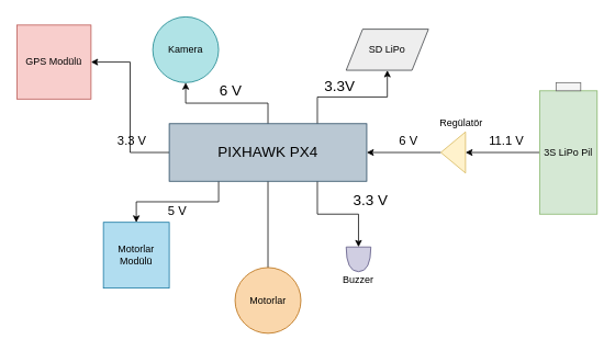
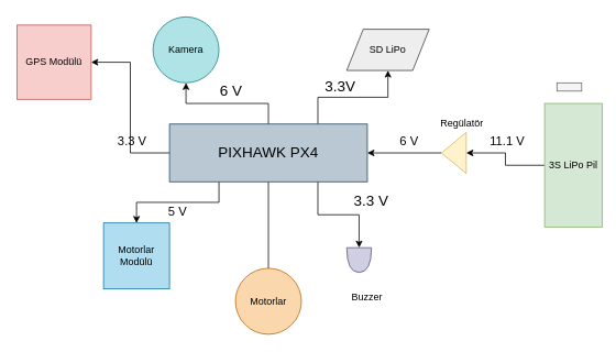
  <mxCell id="0" />
  <mxCell id="1" parent="0" />
  <mxCell id="2" style="edgeStyle=orthogonalEdgeStyle;rounded=0;orthogonalLoop=1;jettySize=auto;html=1;entryX=1;entryY=0.5;entryDx=0;entryDy=0;" parent="1" source="8" target="9" edge="1"><mxGeometry relative="1" as="geometry" /></mxCell>
  <mxCell id="3" style="edgeStyle=orthogonalEdgeStyle;rounded=0;orthogonalLoop=1;jettySize=auto;html=1;entryX=0;entryY=0.5;entryDx=0;entryDy=0;endArrow=none;" parent="1" source="8" target="14" edge="1"><mxGeometry relative="1" as="geometry" /></mxCell>
  <mxCell id="4" style="edgeStyle=orthogonalEdgeStyle;rounded=0;orthogonalLoop=1;jettySize=auto;html=1;exitX=0.25;exitY=1;exitDx=0;exitDy=0;" parent="1" source="8" target="10" edge="1"><mxGeometry relative="1" as="geometry" /></mxCell>
  <mxCell id="5" style="edgeStyle=orthogonalEdgeStyle;rounded=0;orthogonalLoop=1;jettySize=auto;html=1;entryX=0.5;entryY=1;entryDx=0;entryDy=0;" parent="1" source="8" target="18" edge="1"><mxGeometry relative="1" as="geometry" /></mxCell>
  <mxCell id="6" style="edgeStyle=orthogonalEdgeStyle;rounded=0;orthogonalLoop=1;jettySize=auto;html=1;exitX=0.75;exitY=1;exitDx=0;exitDy=0;entryX=0;entryY=0.5;entryDx=0;entryDy=0;entryPerimeter=0;" parent="1" source="8" target="24" edge="1"><mxGeometry relative="1" as="geometry" /></mxCell>
  <mxCell id="7" style="edgeStyle=orthogonalEdgeStyle;rounded=0;orthogonalLoop=1;jettySize=auto;html=1;exitX=0.75;exitY=0;exitDx=0;exitDy=0;entryX=0.5;entryY=1;entryDx=0;entryDy=0;" parent="1" source="8" target="27" edge="1"><mxGeometry relative="1" as="geometry" /></mxCell>
  <mxCell id="8" value="&lt;font style=&quot;font-size: 18px&quot;&gt;PIXHAWK PX4&lt;/font&gt;" style="rounded=0;whiteSpace=wrap;html=1;fillColor=#bac8d3;strokeColor=#23445d;" parent="1" vertex="1"><mxGeometry x="205" y="150" width="240" height="70" as="geometry" /></mxCell>
  <mxCell id="9" value="GPS Modülü" style="whiteSpace=wrap;html=1;aspect=fixed;fillColor=#f8cecc;strokeColor=#b85450;" parent="1" vertex="1"><mxGeometry x="20" y="30" width="90" height="90" as="geometry" /></mxCell>
  <mxCell id="10" value="Motorlar Modülü" style="whiteSpace=wrap;html=1;aspect=fixed;fillColor=#b1ddf0;strokeColor=#10739e;" parent="1" vertex="1"><mxGeometry x="125" y="270" width="80" height="80" as="geometry" /></mxCell>
  <mxCell id="11" style="edgeStyle=orthogonalEdgeStyle;rounded=0;orthogonalLoop=1;jettySize=auto;html=1;exitX=0;exitY=0.5;exitDx=0;exitDy=0;entryX=0;entryY=0.5;entryDx=0;entryDy=0;" parent="1" source="12" target="22" edge="1"><mxGeometry relative="1" as="geometry" /></mxCell>
- <mxCell id="12" value="3S LiPo Pil" style="rounded=0;whiteSpace=wrap;html=1;fillColor=#d5e8d4;strokeColor=#82b366;" parent="1" vertex="1"><mxGeometry x="655" y="110" width="70" height="150" as="geometry" /></mxCell>
+ <mxCell id="12" value="3S LiPo Pil" style="rounded=0;whiteSpace=wrap;html=1;fillColor=#d5e8d4;strokeColor=#82b366;" parent="1" vertex="1"><mxGeometry x="660" y="125" width="70" height="150" as="geometry" /></mxCell>
  <mxCell id="13" value="" style="rounded=0;whiteSpace=wrap;html=1;fillColor=#f5f5f5;strokeColor=#666666;fontColor=#333333;" parent="1" vertex="1"><mxGeometry x="675" y="100" width="30" height="10" as="geometry" /></mxCell>
  <mxCell id="14" value="Motorlar" style="ellipse;whiteSpace=wrap;html=1;aspect=fixed;fillColor=#fad7ac;strokeColor=#b46504;direction=south;" parent="1" vertex="1"><mxGeometry x="285" y="325" width="80" height="80" as="geometry" /></mxCell>
  <mxCell id="15" value="&lt;span style=&quot;font-size: 15px&quot;&gt;3.3 V&lt;/span&gt;" style="text;html=1;strokeColor=none;fillColor=none;align=center;verticalAlign=middle;whiteSpace=wrap;rounded=0;" parent="1" vertex="1"><mxGeometry x="115" y="160" width="90" height="20" as="geometry" /></mxCell>
  <mxCell id="16" value="&lt;font style=&quot;font-size: 15px&quot;&gt;6 V&lt;/font&gt;" style="text;html=1;strokeColor=none;fillColor=none;align=center;verticalAlign=middle;whiteSpace=wrap;rounded=0;" parent="1" vertex="1"><mxGeometry x="456" y="160" width="80" height="20" as="geometry" /></mxCell>
  <mxCell id="17" value="&lt;font style=&quot;font-size: 15px&quot;&gt;5 V&lt;/font&gt;" style="text;html=1;strokeColor=none;fillColor=none;align=center;verticalAlign=middle;whiteSpace=wrap;rounded=0;" parent="1" vertex="1"><mxGeometry x="175" y="250" width="80" height="10" as="geometry" /></mxCell>
  <mxCell id="18" value="&lt;font style=&quot;font-size: 12px&quot;&gt;Kamera&lt;/font&gt;" style="ellipse;whiteSpace=wrap;html=1;aspect=fixed;fillColor=#b0e3e6;strokeColor=#0e8088;" parent="1" vertex="1"><mxGeometry x="185" y="20" width="80" height="80" as="geometry" /></mxCell>
  <mxCell id="19" value="&lt;font style=&quot;font-size: 18px&quot;&gt;6 V&lt;/font&gt;" style="text;html=1;strokeColor=none;fillColor=none;align=center;verticalAlign=middle;whiteSpace=wrap;rounded=0;" parent="1" vertex="1"><mxGeometry x="235" y="100" width="90" height="20" as="geometry" /></mxCell>
  <mxCell id="20" style="edgeStyle=orthogonalEdgeStyle;rounded=0;orthogonalLoop=1;jettySize=auto;html=1;exitX=0.5;exitY=1;exitDx=0;exitDy=0;" parent="1" source="17" target="17" edge="1"><mxGeometry relative="1" as="geometry" /></mxCell>
  <mxCell id="21" style="edgeStyle=orthogonalEdgeStyle;rounded=0;orthogonalLoop=1;jettySize=auto;html=1;exitX=1;exitY=0.5;exitDx=0;exitDy=0;entryX=1;entryY=0.5;entryDx=0;entryDy=0;" parent="1" source="22" target="8" edge="1"><mxGeometry relative="1" as="geometry" /></mxCell>
  <mxCell id="22" value="" style="triangle;whiteSpace=wrap;html=1;rotation=-180;fillColor=#fff2cc;strokeColor=#d6b656;" parent="1" vertex="1"><mxGeometry x="535" y="160" width="30" height="50" as="geometry" /></mxCell>
  <mxCell id="23" value="Regülatör" style="text;html=1;strokeColor=none;fillColor=none;align=center;verticalAlign=middle;whiteSpace=wrap;rounded=0;" parent="1" vertex="1"><mxGeometry x="525" y="140" width="70" height="20" as="geometry" /></mxCell>
  <mxCell id="24" value="" style="shape=or;whiteSpace=wrap;html=1;rotation=90;fillColor=#d0cee2;strokeColor=#56517e;" parent="1" vertex="1"><mxGeometry x="420" y="300" width="30" height="30" as="geometry" /></mxCell>
- <mxCell id="25" value="Buzzer" style="text;html=1;strokeColor=none;fillColor=none;align=center;verticalAlign=middle;whiteSpace=wrap;rounded=0;" parent="1" vertex="1"><mxGeometry x="415" y="330" width="40" height="20" as="geometry" /></mxCell>
+ <mxCell id="25" value="Buzzer" style="text;html=1;strokeColor=none;fillColor=none;align=center;verticalAlign=middle;whiteSpace=wrap;rounded=0;" parent="1" vertex="1"><mxGeometry x="425" y="350" width="40" height="20" as="geometry" /></mxCell>
  <mxCell id="26" value="&lt;font style=&quot;font-size: 18px&quot;&gt;3.3 V&lt;/font&gt;" style="text;html=1;strokeColor=none;fillColor=none;align=center;verticalAlign=middle;whiteSpace=wrap;rounded=0;" parent="1" vertex="1"><mxGeometry x="395" y="235" width="110" height="15" as="geometry" /></mxCell>
  <mxCell id="27" value="SD LiPo" style="shape=parallelogram;perimeter=parallelogramPerimeter;whiteSpace=wrap;html=1;fixedSize=1;fillColor=#eeeeee;strokeColor=#36393d;" parent="1" vertex="1"><mxGeometry x="420" y="35" width="100" height="50" as="geometry" /></mxCell>
  <mxCell id="28" value="&lt;font style=&quot;font-size: 18px&quot;&gt;3.3V&lt;/font&gt;" style="text;html=1;strokeColor=none;fillColor=none;align=center;verticalAlign=middle;whiteSpace=wrap;rounded=0;" parent="1" vertex="1"><mxGeometry x="355" y="95" width="115" height="20" as="geometry" /></mxCell>
  <mxCell id="29" value="&lt;font style=&quot;font-size: 15px&quot;&gt;11.1 V&lt;/font&gt;" style="text;html=1;strokeColor=none;fillColor=none;align=center;verticalAlign=middle;whiteSpace=wrap;rounded=0;" vertex="1" parent="1"><mxGeometry x="585" y="160" width="60" height="20" as="geometry" /></mxCell>
